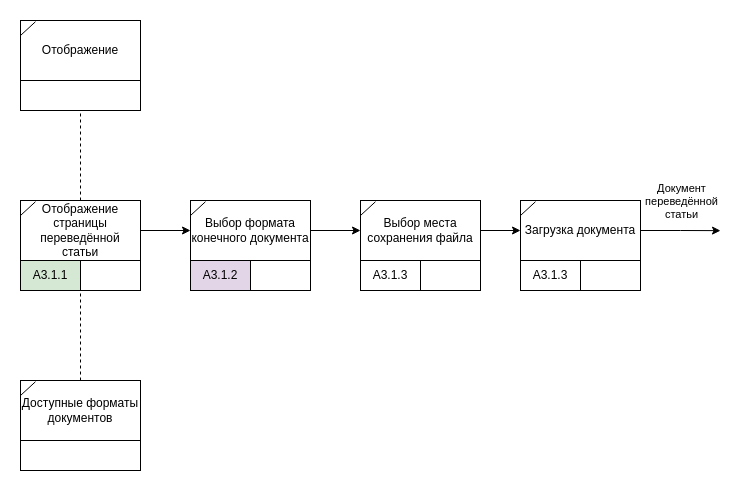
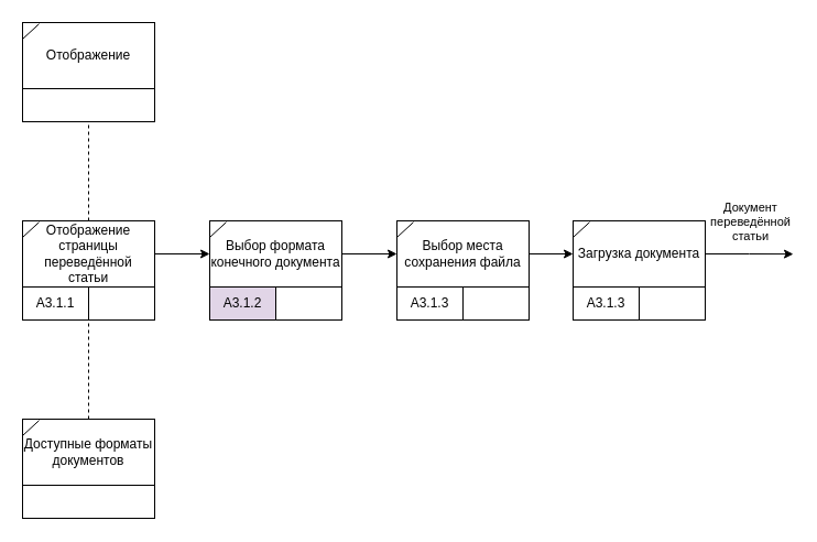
  <mxCell id="0" />
  <mxCell id="1" parent="0" />
  <mxCell id="2" value="" style="rounded=0;whiteSpace=wrap;html=1;" parent="1" vertex="1"><mxGeometry x="20" y="20" width="120" height="90" as="geometry" /></mxCell>
  <mxCell id="3" value="" style="rounded=0;whiteSpace=wrap;html=1;" parent="1" vertex="1"><mxGeometry x="20" y="80" width="120" height="30" as="geometry" /></mxCell>
  <mxCell id="4" value="Отображение" style="text;html=1;align=center;verticalAlign=middle;whiteSpace=wrap;rounded=0;" parent="1" vertex="1"><mxGeometry x="20" y="20" width="120" height="60" as="geometry" /></mxCell>
  <mxCell id="5" value="" style="endArrow=none;html=1;rounded=0;exitX=0;exitY=0.25;exitDx=0;exitDy=0;entryX=0.125;entryY=0.02;entryDx=0;entryDy=0;entryPerimeter=0;" parent="1" source="4" target="4" edge="1"><mxGeometry width="50" height="50" relative="1" as="geometry"><mxPoint x="-10" y="50" as="sourcePoint" /><mxPoint x="40" y="0" as="targetPoint" /></mxGeometry></mxCell>
  <mxCell id="6" value="" style="rounded=0;whiteSpace=wrap;html=1;" parent="1" vertex="1"><mxGeometry x="20" y="200" width="120" height="90" as="geometry" /></mxCell>
- <mxCell id="7" value="А3.1.1" style="rounded=0;whiteSpace=wrap;html=1;fillColor=#d5e8d4;" parent="1" vertex="1"><mxGeometry x="20" y="260" width="60" height="30" as="geometry" /></mxCell>
+ <mxCell id="7" value="А3.1.1" style="rounded=0;whiteSpace=wrap;html=1;" parent="1" vertex="1"><mxGeometry x="20" y="260" width="60" height="30" as="geometry" /></mxCell>
  <mxCell id="8" value="" style="rounded=0;whiteSpace=wrap;html=1;" parent="1" vertex="1"><mxGeometry x="80" y="260" width="60" height="30" as="geometry" /></mxCell>
  <mxCell id="9" style="edgeStyle=orthogonalEdgeStyle;rounded=0;orthogonalLoop=1;jettySize=auto;html=1;exitX=1;exitY=0.5;exitDx=0;exitDy=0;entryX=0;entryY=0.5;entryDx=0;entryDy=0;" parent="1" source="10" target="17" edge="1"><mxGeometry relative="1" as="geometry"><mxPoint x="170" y="230" as="targetPoint" /></mxGeometry></mxCell>
  <mxCell id="10" value="Отображение&lt;div&gt;страницы переведённой статьи&lt;/div&gt;" style="text;html=1;align=center;verticalAlign=middle;whiteSpace=wrap;rounded=0;" parent="1" vertex="1"><mxGeometry x="20" y="200" width="120" height="60" as="geometry" /></mxCell>
  <mxCell id="11" value="" style="endArrow=none;html=1;rounded=0;exitX=0;exitY=0.25;exitDx=0;exitDy=0;entryX=0.125;entryY=0.02;entryDx=0;entryDy=0;entryPerimeter=0;" parent="1" source="10" target="10" edge="1"><mxGeometry width="50" height="50" relative="1" as="geometry"><mxPoint x="-10" y="230" as="sourcePoint" /><mxPoint x="40" y="180" as="targetPoint" /></mxGeometry></mxCell>
  <mxCell id="12" style="edgeStyle=orthogonalEdgeStyle;rounded=0;orthogonalLoop=1;jettySize=auto;html=1;exitX=0.5;exitY=0;exitDx=0;exitDy=0;entryX=0.5;entryY=1;entryDx=0;entryDy=0;startArrow=none;startFill=0;endArrow=none;endFill=0;dashed=1;" parent="1" source="10" target="3" edge="1"><mxGeometry relative="1" as="geometry"><mxPoint x="196" y="201" as="sourcePoint" /><mxPoint x="196" y="161" as="targetPoint" /></mxGeometry></mxCell>
  <mxCell id="13" value="" style="rounded=0;whiteSpace=wrap;html=1;" parent="1" vertex="1"><mxGeometry x="190" y="200" width="120" height="90" as="geometry" /></mxCell>
  <mxCell id="14" value="А3.1.2" style="rounded=0;whiteSpace=wrap;html=1;fillColor=#e1d5e7;" parent="1" vertex="1"><mxGeometry x="190" y="260" width="60" height="30" as="geometry" /></mxCell>
  <mxCell id="15" value="" style="rounded=0;whiteSpace=wrap;html=1;" parent="1" vertex="1"><mxGeometry x="250" y="260" width="60" height="30" as="geometry" /></mxCell>
  <mxCell id="16" style="edgeStyle=orthogonalEdgeStyle;rounded=0;orthogonalLoop=1;jettySize=auto;html=1;exitX=1;exitY=0.5;exitDx=0;exitDy=0;entryX=0;entryY=0.5;entryDx=0;entryDy=0;" parent="1" source="17" target="22" edge="1"><mxGeometry relative="1" as="geometry" /></mxCell>
  <mxCell id="17" value="Выбор формата конечного документа" style="text;html=1;align=center;verticalAlign=middle;whiteSpace=wrap;rounded=0;" parent="1" vertex="1"><mxGeometry x="190" y="200" width="120" height="60" as="geometry" /></mxCell>
  <mxCell id="18" value="" style="endArrow=none;html=1;rounded=0;exitX=0;exitY=0.25;exitDx=0;exitDy=0;entryX=0.125;entryY=0.02;entryDx=0;entryDy=0;entryPerimeter=0;" parent="1" source="17" target="17" edge="1"><mxGeometry width="50" height="50" relative="1" as="geometry"><mxPoint x="160" y="230" as="sourcePoint" /><mxPoint x="210" y="180" as="targetPoint" /></mxGeometry></mxCell>
  <mxCell id="19" value="" style="rounded=0;whiteSpace=wrap;html=1;" parent="1" vertex="1"><mxGeometry x="360" y="200" width="120" height="90" as="geometry" /></mxCell>
  <mxCell id="20" value="А3.1.3" style="rounded=0;whiteSpace=wrap;html=1;" parent="1" vertex="1"><mxGeometry x="360" y="260" width="60" height="30" as="geometry" /></mxCell>
  <mxCell id="21" value="" style="rounded=0;whiteSpace=wrap;html=1;" parent="1" vertex="1"><mxGeometry x="420" y="260" width="60" height="30" as="geometry" /></mxCell>
  <mxCell id="22" value="Выбор места сохранения файла" style="text;html=1;align=center;verticalAlign=middle;whiteSpace=wrap;rounded=0;" parent="1" vertex="1"><mxGeometry x="360" y="200" width="120" height="60" as="geometry" /></mxCell>
  <mxCell id="23" value="" style="endArrow=none;html=1;rounded=0;exitX=0;exitY=0.25;exitDx=0;exitDy=0;entryX=0.125;entryY=0.02;entryDx=0;entryDy=0;entryPerimeter=0;" parent="1" source="22" target="22" edge="1"><mxGeometry width="50" height="50" relative="1" as="geometry"><mxPoint x="330" y="230" as="sourcePoint" /><mxPoint x="380" y="180" as="targetPoint" /></mxGeometry></mxCell>
  <mxCell id="24" value="" style="rounded=0;whiteSpace=wrap;html=1;" parent="1" vertex="1"><mxGeometry x="520" y="200" width="120" height="90" as="geometry" /></mxCell>
  <mxCell id="25" value="А3.1.3" style="rounded=0;whiteSpace=wrap;html=1;" parent="1" vertex="1"><mxGeometry x="520" y="260" width="60" height="30" as="geometry" /></mxCell>
  <mxCell id="26" value="" style="rounded=0;whiteSpace=wrap;html=1;" parent="1" vertex="1"><mxGeometry x="580" y="260" width="60" height="30" as="geometry" /></mxCell>
  <mxCell id="27" style="edgeStyle=orthogonalEdgeStyle;rounded=0;orthogonalLoop=1;jettySize=auto;html=1;exitX=1;exitY=0.5;exitDx=0;exitDy=0;" parent="1" source="29" edge="1"><mxGeometry relative="1" as="geometry"><mxPoint x="720" y="230.143" as="targetPoint" /></mxGeometry></mxCell>
  <mxCell id="28" value="Документ&lt;div&gt;переведённой&lt;/div&gt;&lt;div&gt;статьи&lt;/div&gt;" style="edgeLabel;html=1;align=center;verticalAlign=middle;resizable=0;points=[];" parent="27" vertex="1" connectable="0"><mxGeometry x="0.38" relative="1" as="geometry"><mxPoint x="-15" y="-30" as="offset" /></mxGeometry></mxCell>
  <mxCell id="29" value="Загрузка документа" style="text;html=1;align=center;verticalAlign=middle;whiteSpace=wrap;rounded=0;" parent="1" vertex="1"><mxGeometry x="520" y="200" width="120" height="60" as="geometry" /></mxCell>
  <mxCell id="30" value="" style="endArrow=none;html=1;rounded=0;exitX=0;exitY=0.25;exitDx=0;exitDy=0;entryX=0.125;entryY=0.02;entryDx=0;entryDy=0;entryPerimeter=0;" parent="1" source="29" target="29" edge="1"><mxGeometry width="50" height="50" relative="1" as="geometry"><mxPoint x="490" y="230" as="sourcePoint" /><mxPoint x="540" y="180" as="targetPoint" /></mxGeometry></mxCell>
  <mxCell id="31" style="edgeStyle=orthogonalEdgeStyle;rounded=0;orthogonalLoop=1;jettySize=auto;html=1;exitX=1;exitY=0.5;exitDx=0;exitDy=0;entryX=0;entryY=0.5;entryDx=0;entryDy=0;" parent="1" source="22" target="29" edge="1"><mxGeometry relative="1" as="geometry" /></mxCell>
  <mxCell id="32" value="" style="rounded=0;whiteSpace=wrap;html=1;" vertex="1" parent="1"><mxGeometry x="20" y="380" width="120" height="90" as="geometry" /></mxCell>
  <mxCell id="33" value="" style="rounded=0;whiteSpace=wrap;html=1;" vertex="1" parent="1"><mxGeometry x="20" y="440" width="120" height="30" as="geometry" /></mxCell>
  <mxCell id="34" value="Доступные форматы&lt;div&gt;документов&lt;/div&gt;" style="text;html=1;align=center;verticalAlign=middle;whiteSpace=wrap;rounded=0;" vertex="1" parent="1"><mxGeometry x="20" y="380" width="120" height="60" as="geometry" /></mxCell>
  <mxCell id="35" value="" style="endArrow=none;html=1;rounded=0;exitX=0;exitY=0.25;exitDx=0;exitDy=0;entryX=0.125;entryY=0.02;entryDx=0;entryDy=0;entryPerimeter=0;" edge="1" source="34" target="34" parent="1"><mxGeometry width="50" height="50" relative="1" as="geometry"><mxPoint x="-10" y="410" as="sourcePoint" /><mxPoint x="40" y="360" as="targetPoint" /></mxGeometry></mxCell>
  <mxCell id="36" style="edgeStyle=orthogonalEdgeStyle;rounded=0;orthogonalLoop=1;jettySize=auto;html=1;exitX=0.5;exitY=0;exitDx=0;exitDy=0;entryX=0.5;entryY=1;entryDx=0;entryDy=0;startArrow=none;startFill=0;endArrow=none;endFill=0;dashed=1;" edge="1" parent="1"><mxGeometry relative="1" as="geometry"><mxPoint x="80" y="380" as="sourcePoint" /><mxPoint x="80" y="290" as="targetPoint" /></mxGeometry></mxCell>
